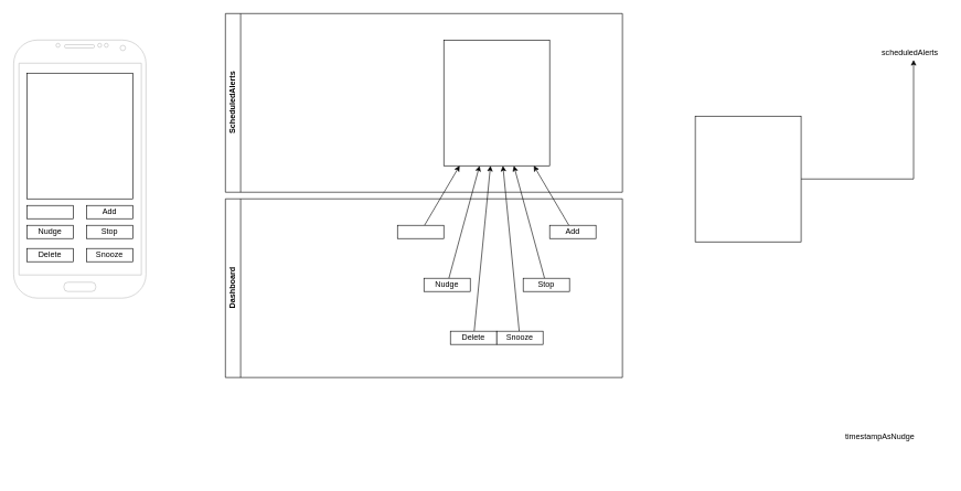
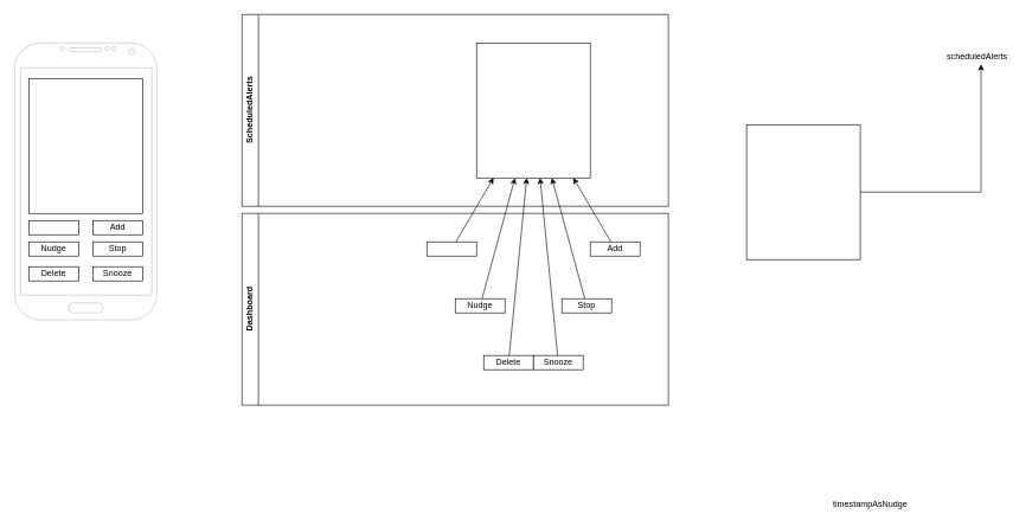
  <mxCell id="0" />
  <mxCell id="1" parent="0" />
  <mxCell id="2" value="" style="verticalLabelPosition=bottom;verticalAlign=top;html=1;shadow=0;dashed=0;strokeWidth=1;shape=mxgraph.android.phone2;strokeColor=#c0c0c0;" parent="1" vertex="1"><mxGeometry x="20" y="60" width="200" height="390" as="geometry" /></mxCell>
  <mxCell id="3" value="" style="rounded=0;whiteSpace=wrap;html=1;" parent="1" vertex="1"><mxGeometry x="40" y="110" width="160" height="190" as="geometry" /></mxCell>
  <mxCell id="4" value="Stop" style="rounded=0;whiteSpace=wrap;html=1;" parent="1" vertex="1"><mxGeometry x="130" y="340" width="70" height="20" as="geometry" /></mxCell>
  <mxCell id="5" value="Add" style="rounded=0;whiteSpace=wrap;html=1;" parent="1" vertex="1"><mxGeometry x="130" y="310" width="70" height="20" as="geometry" /></mxCell>
  <mxCell id="6" value="Snooze" style="rounded=0;whiteSpace=wrap;html=1;" parent="1" vertex="1"><mxGeometry x="130" y="375" width="70" height="20" as="geometry" /></mxCell>
  <mxCell id="7" value="Delete" style="rounded=0;whiteSpace=wrap;html=1;" parent="1" vertex="1"><mxGeometry x="40" y="375" width="70" height="20" as="geometry" /></mxCell>
  <mxCell id="8" value="Nudge" style="rounded=0;whiteSpace=wrap;html=1;" parent="1" vertex="1"><mxGeometry x="40" y="340" width="70" height="20" as="geometry" /></mxCell>
  <mxCell id="9" value="" style="rounded=0;whiteSpace=wrap;html=1;" parent="1" vertex="1"><mxGeometry x="40" y="310" width="70" height="20" as="geometry" /></mxCell>
  <mxCell id="10" value="ScheduledAlerts" style="swimlane;horizontal=0;whiteSpace=wrap;html=1;" vertex="1" parent="1"><mxGeometry x="340" y="20" width="600" height="270" as="geometry" /></mxCell>
  <mxCell id="11" value="" style="rounded=0;whiteSpace=wrap;html=1;" vertex="1" parent="10"><mxGeometry x="330" y="40" width="160" height="190" as="geometry" /></mxCell>
  <mxCell id="12" style="rounded=0;orthogonalLoop=1;jettySize=auto;html=1;" edge="1" parent="10" source="13" target="11"><mxGeometry relative="1" as="geometry" /></mxCell>
  <mxCell id="13" value="" style="rounded=0;whiteSpace=wrap;html=1;" vertex="1" parent="10"><mxGeometry x="260" y="320" width="70" height="20" as="geometry" /></mxCell>
  <mxCell id="14" style="rounded=0;orthogonalLoop=1;jettySize=auto;html=1;" edge="1" parent="10" source="15" target="11"><mxGeometry relative="1" as="geometry" /></mxCell>
  <mxCell id="15" value="Add" style="rounded=0;whiteSpace=wrap;html=1;" vertex="1" parent="10"><mxGeometry x="490" y="320" width="70" height="20" as="geometry" /></mxCell>
  <mxCell id="16" style="rounded=0;orthogonalLoop=1;jettySize=auto;html=1;" edge="1" parent="10" source="17" target="11"><mxGeometry relative="1" as="geometry" /></mxCell>
  <mxCell id="17" value="Nudge" style="rounded=0;whiteSpace=wrap;html=1;" vertex="1" parent="10"><mxGeometry x="300" y="400" width="70" height="20" as="geometry" /></mxCell>
  <mxCell id="18" style="rounded=0;orthogonalLoop=1;jettySize=auto;html=1;" edge="1" parent="10" source="19" target="11"><mxGeometry relative="1" as="geometry" /></mxCell>
  <mxCell id="19" value="Stop" style="rounded=0;whiteSpace=wrap;html=1;" vertex="1" parent="10"><mxGeometry x="450" y="400" width="70" height="20" as="geometry" /></mxCell>
  <mxCell id="20" style="rounded=0;orthogonalLoop=1;jettySize=auto;html=1;" edge="1" parent="10" source="21" target="11"><mxGeometry relative="1" as="geometry" /></mxCell>
  <mxCell id="21" value="Delete" style="rounded=0;whiteSpace=wrap;html=1;" vertex="1" parent="10"><mxGeometry x="340" y="480" width="70" height="20" as="geometry" /></mxCell>
  <mxCell id="22" style="rounded=0;orthogonalLoop=1;jettySize=auto;html=1;" edge="1" parent="10" source="23" target="11"><mxGeometry relative="1" as="geometry" /></mxCell>
  <mxCell id="23" value="Snooze" style="rounded=0;whiteSpace=wrap;html=1;" vertex="1" parent="10"><mxGeometry x="410" y="480" width="70" height="20" as="geometry" /></mxCell>
  <mxCell id="24" value="Dashboard" style="swimlane;horizontal=0;whiteSpace=wrap;html=1;" vertex="1" parent="1"><mxGeometry x="340" y="300" width="600" height="270" as="geometry" /></mxCell>
  <mxCell id="25" value="scheduledAlerts" style="text;whiteSpace=wrap;align=left;verticalAlign=middle;" vertex="1" parent="1"><mxGeometry x="1330" y="70" width="100" height="20" as="geometry" /></mxCell>
- <mxCell id="26" value="timestampAsNudge" style="text;whiteSpace=wrap;align=left;verticalAlign=middle;" vertex="1" parent="1"><mxGeometry x="1275" y="650" width="120" height="20" as="geometry" /></mxCell>
+ <mxCell id="26" value="timestampAsNudge" style="text;whiteSpace=wrap;align=left;verticalAlign=middle;" vertex="1" parent="1"><mxGeometry x="1170" y="700" width="120" height="20" as="geometry" /></mxCell>
  <mxCell id="27" style="edgeStyle=orthogonalEdgeStyle;rounded=0;orthogonalLoop=1;jettySize=auto;html=1;entryX=0.5;entryY=1;entryDx=0;entryDy=0;" edge="1" parent="1" source="28" target="25"><mxGeometry relative="1" as="geometry" /></mxCell>
  <mxCell id="28" value="" style="rounded=0;whiteSpace=wrap;html=1;" vertex="1" parent="1"><mxGeometry x="1050" y="175" width="160" height="190" as="geometry" /></mxCell>
